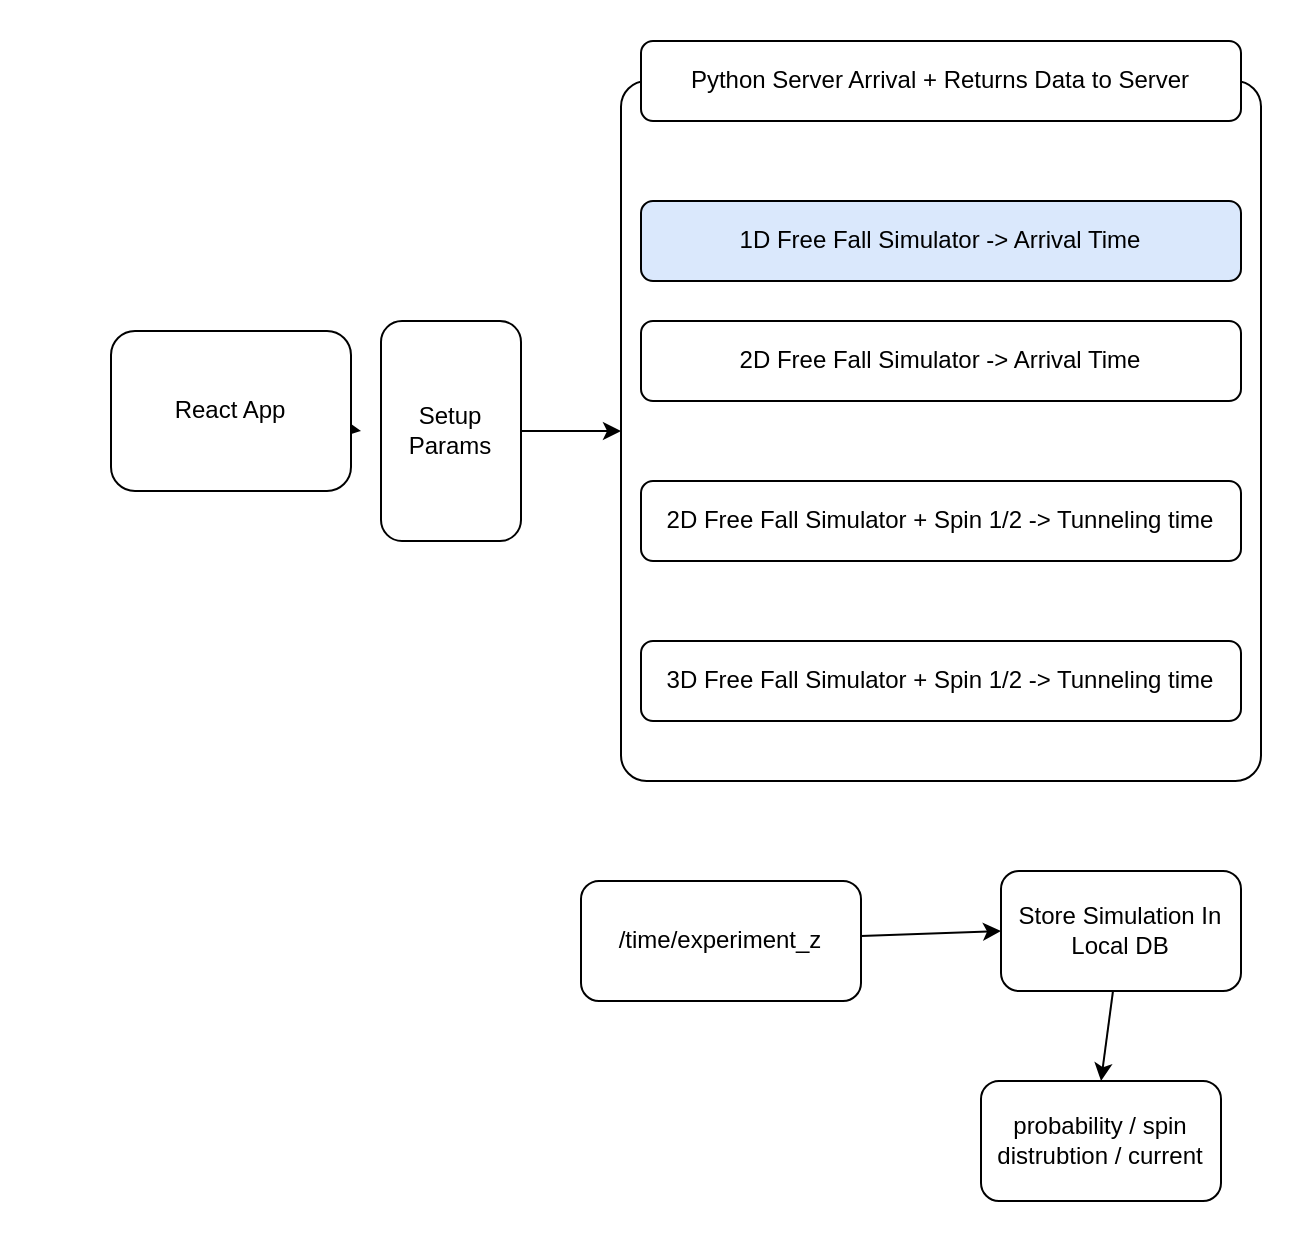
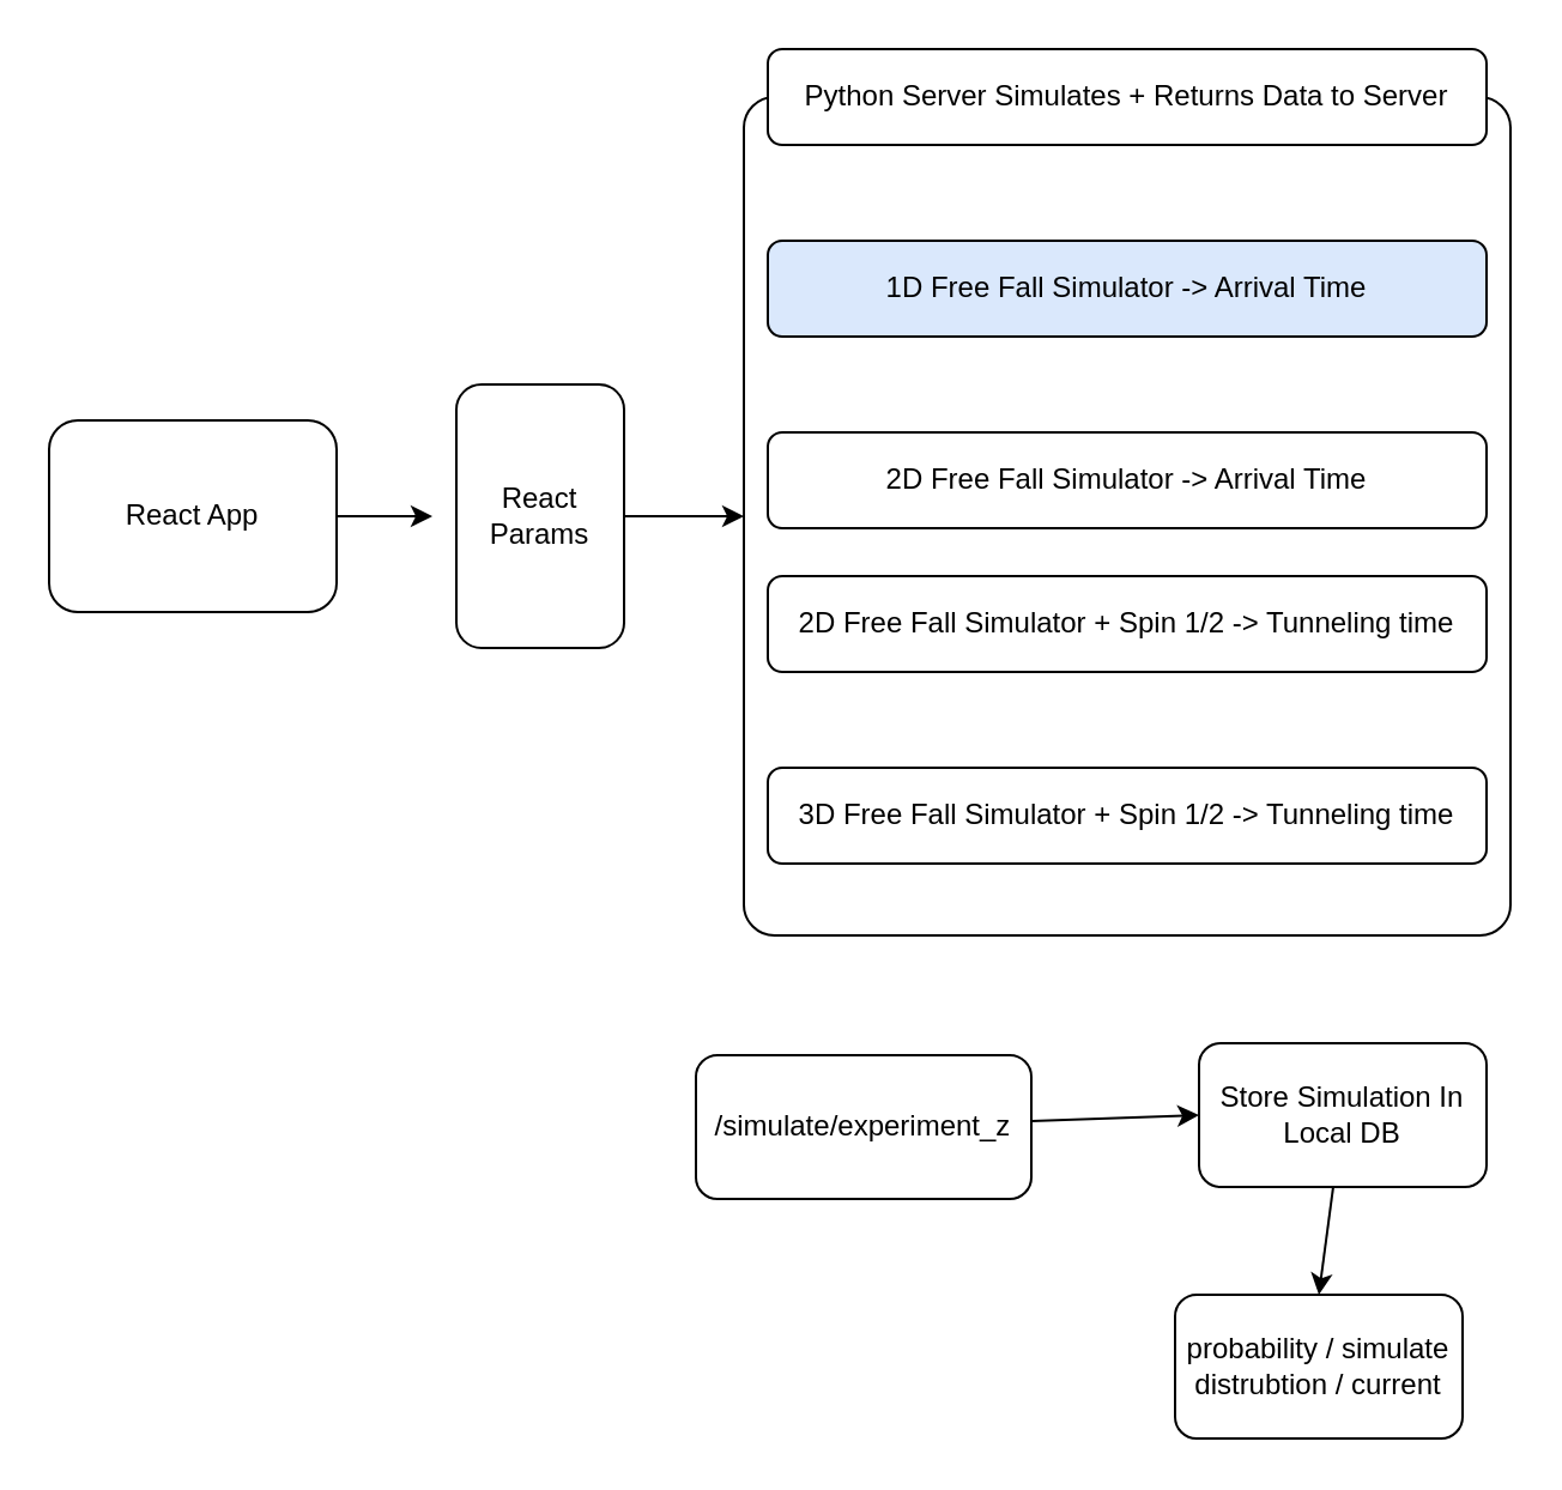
  <mxCell id="0" />
  <mxCell id="1" parent="0" />
  <mxCell id="2" value="" style="rounded=1;whiteSpace=wrap;html=1;arcSize=4;" vertex="1" parent="1"><mxGeometry x="310" width="320" height="350" as="geometry" y="40" /></mxCell>
  <mxCell id="3" style="edgeStyle=none;html=1;" edge="1" parent="1" source="4"><mxGeometry relative="1" as="geometry"><mxPoint x="180" y="215" as="targetPoint" /></mxGeometry></mxCell>
- <mxCell id="4" value="React App" style="rounded=1;whiteSpace=wrap;html=1;" vertex="1" parent="1"><mxGeometry x="55" y="165" width="120" height="80" as="geometry" /></mxCell>
+ <mxCell id="4" value="React App" style="rounded=1;whiteSpace=wrap;html=1;" vertex="1" parent="1"><mxGeometry x="20" y="175" width="120" height="80" as="geometry" /></mxCell>
  <mxCell id="5" value="1D Free Fall Simulator -&amp;gt; Arrival Time" style="rounded=1;whiteSpace=wrap;html=1;fillColor=#dae8fc;" vertex="1" parent="1"><mxGeometry x="320" y="100" width="300" height="40" as="geometry" /></mxCell>
- <mxCell id="6" value="2D Free Fall Simulator -&amp;gt; Arrival Time" style="rounded=1;whiteSpace=wrap;html=1;" vertex="1" parent="1"><mxGeometry x="320" y="160" width="300" height="40" as="geometry" /></mxCell>
+ <mxCell id="6" value="2D Free Fall Simulator -&amp;gt; Arrival Time" style="rounded=1;whiteSpace=wrap;html=1;" vertex="1" parent="1"><mxGeometry x="320" y="180" width="300" height="40" as="geometry" /></mxCell>
  <mxCell id="7" value="2D Free Fall Simulator + Spin 1/2 -&amp;gt; Tunneling time" style="rounded=1;whiteSpace=wrap;html=1;" vertex="1" parent="1"><mxGeometry x="320" y="240" width="300" height="40" as="geometry" /></mxCell>
  <mxCell id="8" value="3D Free Fall Simulator + Spin 1/2 -&amp;gt; Tunneling time" style="rounded=1;whiteSpace=wrap;html=1;" vertex="1" parent="1"><mxGeometry x="320" y="320" width="300" height="40" as="geometry" /></mxCell>
- <mxCell id="9" value="Python Server Arrival + Returns Data to Server" style="rounded=1;whiteSpace=wrap;html=1;" vertex="1" parent="1"><mxGeometry x="320" y="20" width="300" height="40" as="geometry" /></mxCell>
+ <mxCell id="9" value="Python Server Simulates + Returns Data to Server" style="rounded=1;whiteSpace=wrap;html=1;" vertex="1" parent="1"><mxGeometry x="320" y="20" width="300" height="40" as="geometry" /></mxCell>
  <mxCell id="10" style="edgeStyle=none;html=1;entryX=0;entryY=0.5;entryDx=0;entryDy=0;" edge="1" parent="1" source="11" target="2"><mxGeometry relative="1" as="geometry" /></mxCell>
- <mxCell id="11" value="Setup Params" style="rounded=1;whiteSpace=wrap;html=1;" vertex="1" parent="1"><mxGeometry x="190" y="160" width="70" height="110" as="geometry" /></mxCell>
+ <mxCell id="11" value="React Params" style="rounded=1;whiteSpace=wrap;html=1;" vertex="1" parent="1"><mxGeometry x="190" y="160" width="70" height="110" as="geometry" /></mxCell>
  <mxCell id="12" style="edgeStyle=none;html=1;entryX=0;entryY=0.5;entryDx=0;entryDy=0;" edge="1" parent="1" source="13" target="15"><mxGeometry relative="1" as="geometry" /></mxCell>
- <mxCell id="13" value="/time/experiment_z" style="rounded=1;whiteSpace=wrap;html=1;" vertex="1" parent="1"><mxGeometry x="290" y="440" width="140" height="60" as="geometry" /></mxCell>
+ <mxCell id="13" value="/simulate/experiment_z" style="rounded=1;whiteSpace=wrap;html=1;" vertex="1" parent="1"><mxGeometry x="290" y="440" width="140" height="60" as="geometry" /></mxCell>
  <mxCell id="14" style="edgeStyle=none;html=1;entryX=0.5;entryY=0;entryDx=0;entryDy=0;" edge="1" parent="1" source="15" target="16"><mxGeometry relative="1" as="geometry" /></mxCell>
  <mxCell id="15" value="Store Simulation In Local DB" style="rounded=1;whiteSpace=wrap;html=1;" vertex="1" parent="1"><mxGeometry x="500" y="435" width="120" height="60" as="geometry" /></mxCell>
- <mxCell id="16" value="probability / spin distrubtion / current" style="rounded=1;whiteSpace=wrap;html=1;" vertex="1" parent="1"><mxGeometry x="490" y="540" width="120" height="60" as="geometry" /></mxCell>
+ <mxCell id="16" value="probability / simulate distrubtion / current" style="rounded=1;whiteSpace=wrap;html=1;" vertex="1" parent="1"><mxGeometry x="490" y="540" width="120" height="60" as="geometry" /></mxCell>
